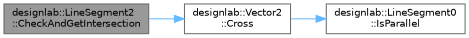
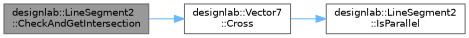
  digraph {
    rankdir=LR
    node [color=grey40 fillcolor=white fontname=Helvetica fontsize=10 shape=box style=filled]
    edge [color=steelblue1 fontname=Helvetica fontsize=10 labelfontname=Helvetica labelfontsize=10 style=solid]
    n1 [color=gray40 fillcolor=grey60 fontcolor=black height=0.2 label="designlab::LineSegment2\l::CheckAndGetIntersection" width=0.4]
-   n2 [height=0.2 label="designlab::Vector2\l::Cross" width=0.4]
-   n3 [height=0.2 label="designlab::LineSegment0\l::IsParallel" width=0.4]
+   n2 [height=0.2 label="designlab::Vector7\l::Cross" width=0.4]
+   n3 [height=0.2 label="designlab::LineSegment2\l::IsParallel" width=0.4]
    n1 -> n2
    n2 -> n3
  }
